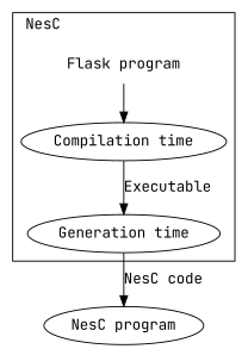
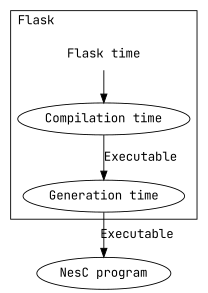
  digraph {
    compound=true
    fontname="JetBrains Mono"
    rankdir=TB
    node [fontname="JetBrains Mono"]
    edge [fontname="JetBrains Mono"]
-   n1 [label="Flask program" shape=none]
+   n1 [label="Flask time" shape=none]
    n2 [label="Compilation time"]
    n3 [label="Generation time"]
    n4 [label="NesC program"]
    subgraph cluster_1 {
-     label=NesC
+     label=Flask
      labeljust=l
      n1
      n2
      n3
    }
    n1 -> n2
    n2 -> n3 [label=Executable]
-   n3 -> n4 [label="NesC code"]
+   n3 -> n4 [label=Executable]
  }
